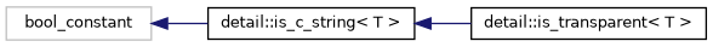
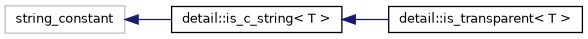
  digraph {
    rankdir=LR
    node [color=black fillcolor=white fontname=Helvetica fontsize=10 shape=record style=filled]
    edge [color=midnightblue dir=back fontname=Helvetica fontsize=10 labelfontname=Helvetica labelfontsize=10 style=solid]
-   n1 [color=grey75 height=0.2 label=bool_constant width=0.4]
+   n1 [color=grey75 height=0.2 label=string_constant width=0.4]
    n2 [height=0.2 label="detail::is_c_string\< T \>" width=0.4]
    n3 [height=0.2 label="detail::is_transparent\< T \>" width=0.4]
    n1 -> n2
    n2 -> n3
  }
